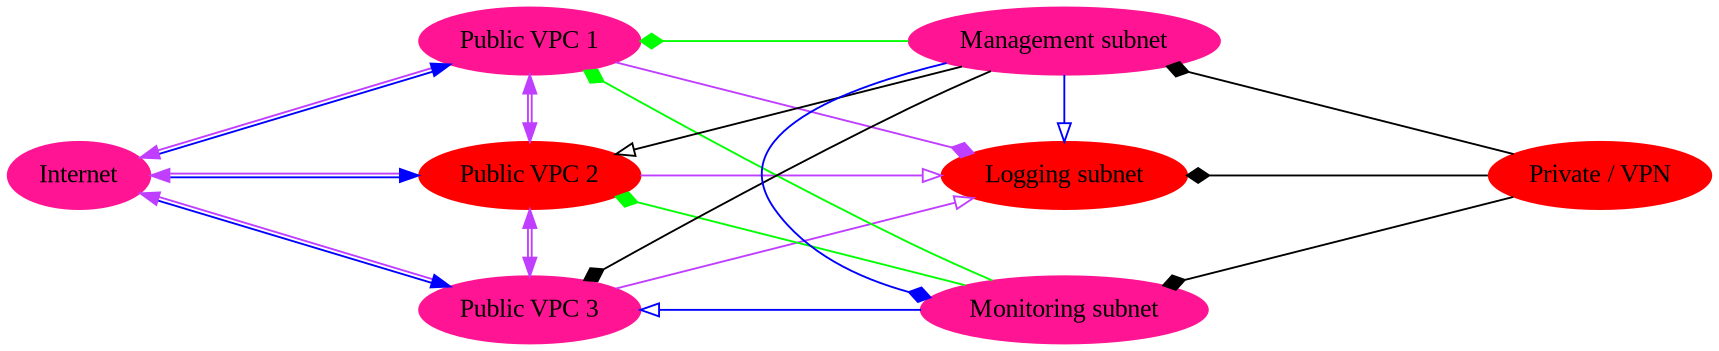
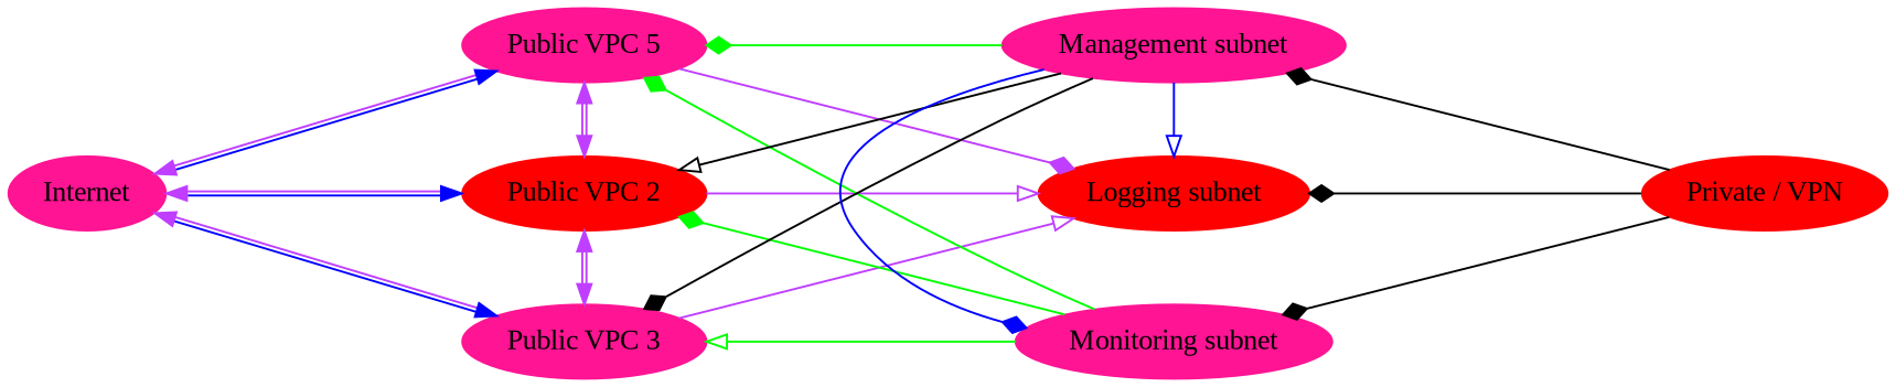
  digraph {
    fontname="Liberation Serif"
    nodesep=.5
    rankdir=LR
    ranksep=2.0
    node [color=deeppink fontname="Liberation Serif" style=filled]
    edge [fontname="Liberation Serif" arrowhead=diamond]
    Internet
-   "Public VPC 1"
+   "Public VPC 1" [label="Public VPC 5"]
    "Public VPC 2" [color=red]
    "Public VPC 3"
    "Monitoring subnet"
    "Logging subnet" [color=red]
    "Management subnet"
    "Private / VPN" [color=red]
    subgraph sub_1 {
      rank=min
      Internet
    }
    subgraph sub_2 {
      rank=same
      "Public VPC 1"
      "Public VPC 2"
      "Public VPC 3"
    }
    subgraph sub_3 {
      rank=same
      "Monitoring subnet"
      "Logging subnet"
      "Management subnet"
    }
    subgraph sub_4 {
      rank=max
      "Private / VPN"
    }
    Internet -> "Public VPC 1" [color="blue:darkorchid1" dir=both arrowhead=""]
    Internet -> "Public VPC 2" [color="blue:darkorchid1" dir=both arrowhead=""]
    Internet -> "Public VPC 3" [color="blue:darkorchid1" dir=both arrowhead=""]
    "Public VPC 1" -> "Public VPC 2" [color="darkorchid1:darkorchid1" dir=both arrowhead=""]
    "Public VPC 1" -> "Logging subnet" [color=darkorchid1]
    "Public VPC 2" -> "Public VPC 3" [color="darkorchid1:darkorchid1" dir=both arrowhead=""]
    "Public VPC 2" -> "Logging subnet" [arrowhead=onormal color=darkorchid1]
    "Public VPC 3" -> "Logging subnet" [arrowhead=onormal color=darkorchid1]
    "Monitoring subnet" -> "Public VPC 1" [color=green]
    "Monitoring subnet" -> "Public VPC 2" [color=green]
-   "Monitoring subnet" -> "Public VPC 3" [arrowhead=onormal color=blue]
+   "Monitoring subnet" -> "Public VPC 3" [arrowhead=onormal color=green]
    "Management subnet" -> "Public VPC 1" [color=green]
    "Management subnet" -> "Public VPC 2" [arrowhead=onormal]
    "Management subnet" -> "Public VPC 3"
    "Management subnet" -> "Monitoring subnet" [color=blue]
    "Management subnet" -> "Logging subnet" [arrowhead=onormal color=blue]
    "Private / VPN" -> "Monitoring subnet"
    "Private / VPN" -> "Logging subnet"
    "Private / VPN" -> "Management subnet"
  }
